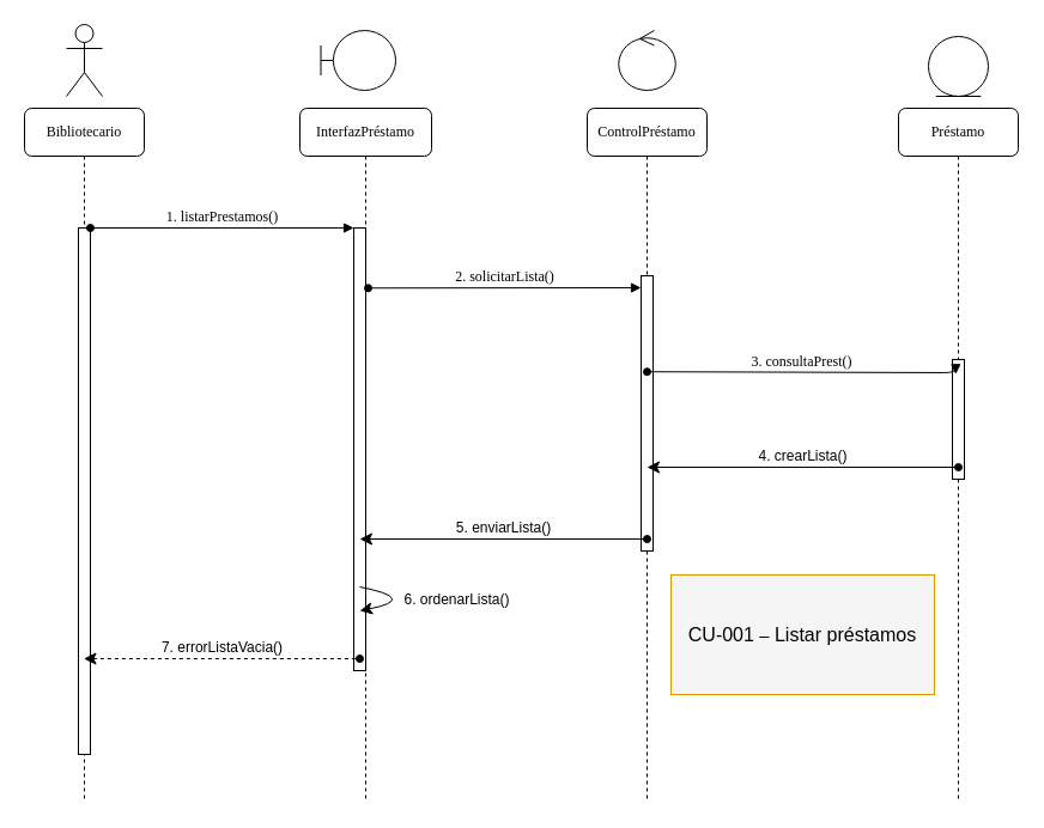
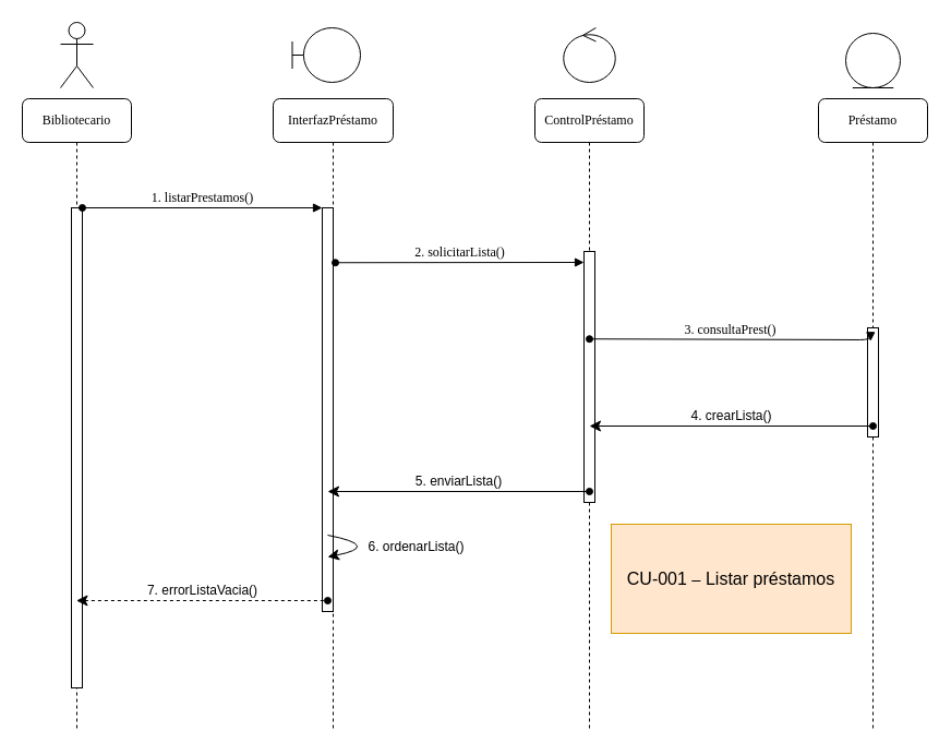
  <mxCell id="0" />
  <mxCell id="1" parent="0" />
- <mxCell id="2" value="&lt;font style=&quot;font-size: 16px;&quot;&gt;CU-001&amp;nbsp;&lt;span style=&quot;font-size:11.0pt;mso-bidi-font-size:12.0pt;&lt;br/&gt;line-height:150%;font-family:&amp;quot;Calibri&amp;quot;,sans-serif;mso-fareast-font-family:Calibri;&lt;br/&gt;mso-fareast-theme-font:minor-latin;mso-bidi-font-family:Arial;mso-ansi-language:&lt;br/&gt;ES-AR;mso-fareast-language:EN-US;mso-bidi-language:AR-SA&quot;&gt;–&lt;/span&gt;&amp;nbsp;Listar préstamos&lt;/font&gt;" style="rounded=0;whiteSpace=wrap;html=1;fillColor=#f5f5f5;strokeColor=#d79b00;" parent="1" vertex="1"><mxGeometry x="560" y="480" width="220" height="100" as="geometry" /></mxCell>
+ <mxCell id="2" value="&lt;font style=&quot;font-size: 16px;&quot;&gt;CU-001&amp;nbsp;&lt;span style=&quot;font-size:11.0pt;mso-bidi-font-size:12.0pt;&lt;br/&gt;line-height:150%;font-family:&amp;quot;Calibri&amp;quot;,sans-serif;mso-fareast-font-family:Calibri;&lt;br/&gt;mso-fareast-theme-font:minor-latin;mso-bidi-font-family:Arial;mso-ansi-language:&lt;br/&gt;ES-AR;mso-fareast-language:EN-US;mso-bidi-language:AR-SA&quot;&gt;–&lt;/span&gt;&amp;nbsp;Listar préstamos&lt;/font&gt;" style="rounded=0;whiteSpace=wrap;html=1;fillColor=#ffe6cc;strokeColor=#d79b00;" parent="1" vertex="1"><mxGeometry x="560" y="480" width="220" height="100" as="geometry" /></mxCell>
  <mxCell id="3" value="InterfazPréstamo" style="shape=umlLifeline;perimeter=lifelinePerimeter;whiteSpace=wrap;html=1;container=1;collapsible=0;recursiveResize=0;outlineConnect=0;rounded=1;shadow=0;comic=0;labelBackgroundColor=none;strokeWidth=1;fontFamily=Verdana;fontSize=12;align=center;" parent="1" vertex="1"><mxGeometry x="250" y="90" width="110" height="580" as="geometry" /></mxCell>
  <mxCell id="4" value="" style="html=1;points=[];perimeter=orthogonalPerimeter;rounded=0;shadow=0;comic=0;labelBackgroundColor=none;strokeWidth=1;fontFamily=Verdana;fontSize=12;align=center;" parent="3" vertex="1"><mxGeometry x="45" y="100" width="10" height="370" as="geometry" /></mxCell>
  <mxCell id="5" style="edgeStyle=none;curved=1;rounded=0;orthogonalLoop=1;jettySize=auto;html=1;fontSize=12;startSize=8;endSize=8;" parent="3" edge="1"><mxGeometry relative="1" as="geometry"><mxPoint x="50" y="400" as="sourcePoint" /><mxPoint x="50" y="420" as="targetPoint" /><Array as="points"><mxPoint x="100" y="410" /></Array></mxGeometry></mxCell>
  <mxCell id="6" value="6. ordenarLista()" style="edgeLabel;html=1;align=center;verticalAlign=middle;resizable=0;points=[];fontSize=12;" parent="5" vertex="1" connectable="0"><mxGeometry x="-0.447" y="-5" relative="1" as="geometry"><mxPoint x="54" as="offset" /></mxGeometry></mxCell>
  <mxCell id="7" value="ControlPréstamo" style="shape=umlLifeline;perimeter=lifelinePerimeter;whiteSpace=wrap;html=1;container=1;collapsible=0;recursiveResize=0;outlineConnect=0;rounded=1;shadow=0;comic=0;labelBackgroundColor=none;strokeWidth=1;fontFamily=Verdana;fontSize=12;align=center;" parent="1" vertex="1"><mxGeometry x="490" y="90" width="100" height="580" as="geometry" /></mxCell>
  <mxCell id="8" value="Préstamo" style="shape=umlLifeline;perimeter=lifelinePerimeter;whiteSpace=wrap;html=1;container=1;collapsible=0;recursiveResize=0;outlineConnect=0;rounded=1;shadow=0;comic=0;labelBackgroundColor=none;strokeWidth=1;fontFamily=Verdana;fontSize=12;align=center;" parent="1" vertex="1"><mxGeometry x="750" y="90" width="100" height="580" as="geometry" /></mxCell>
  <mxCell id="9" value="" style="html=1;points=[];perimeter=orthogonalPerimeter;rounded=0;shadow=0;comic=0;labelBackgroundColor=none;strokeWidth=1;fontFamily=Verdana;fontSize=12;align=center;" parent="8" vertex="1"><mxGeometry x="-215" y="140" width="10" height="230" as="geometry" /></mxCell>
  <mxCell id="10" value="" style="html=1;points=[];perimeter=orthogonalPerimeter;rounded=0;shadow=0;comic=0;labelBackgroundColor=none;strokeWidth=1;fontFamily=Verdana;fontSize=12;align=center;" parent="8" vertex="1"><mxGeometry x="45" y="210" width="10" height="100" as="geometry" /></mxCell>
  <mxCell id="11" value="4. crearLista()" style="html=1;verticalAlign=bottom;startArrow=classic;startFill=1;endArrow=oval;startSize=8;curved=0;rounded=0;fontSize=12;endFill=1;" parent="8" edge="1"><mxGeometry width="60" relative="1" as="geometry"><mxPoint x="-210" y="300" as="sourcePoint" /><mxPoint x="50" y="300" as="targetPoint" /><mxPoint as="offset" /></mxGeometry></mxCell>
  <mxCell id="12" value="Bibliotecario" style="shape=umlLifeline;perimeter=lifelinePerimeter;whiteSpace=wrap;html=1;container=1;collapsible=0;recursiveResize=0;outlineConnect=0;rounded=1;shadow=0;comic=0;labelBackgroundColor=none;strokeWidth=1;fontFamily=Verdana;fontSize=12;align=center;" parent="1" vertex="1"><mxGeometry x="20" y="90" width="100" height="580" as="geometry" /></mxCell>
  <mxCell id="13" value="" style="html=1;points=[];perimeter=orthogonalPerimeter;rounded=0;shadow=0;comic=0;labelBackgroundColor=none;strokeWidth=1;fontFamily=Verdana;fontSize=12;align=center;" parent="12" vertex="1"><mxGeometry x="45" y="100" width="10" height="440" as="geometry" /></mxCell>
  <mxCell id="14" value="1. listarPrestamos()" style="html=1;verticalAlign=bottom;endArrow=block;entryX=0;entryY=0;labelBackgroundColor=none;fontFamily=Verdana;fontSize=12;edgeStyle=elbowEdgeStyle;elbow=vertical;startArrow=oval;startFill=1;" parent="1" source="13" target="4" edge="1"><mxGeometry relative="1" as="geometry"><mxPoint x="140" y="200" as="sourcePoint" /></mxGeometry></mxCell>
  <mxCell id="15" value="&lt;div&gt;&lt;br&gt;&lt;/div&gt;" style="shape=umlActor;verticalLabelPosition=bottom;verticalAlign=top;html=1;" parent="1" vertex="1"><mxGeometry x="55" y="20" width="30" height="60" as="geometry" /></mxCell>
  <mxCell id="16" value="" style="ellipse;shape=umlEntity;whiteSpace=wrap;html=1;" parent="1" vertex="1"><mxGeometry x="775" y="30" width="50" height="50" as="geometry" /></mxCell>
  <mxCell id="17" value="" style="shape=umlBoundary;whiteSpace=wrap;html=1;" parent="1" vertex="1"><mxGeometry x="267.5" y="25" width="62.5" height="50" as="geometry" /></mxCell>
  <mxCell id="18" value="" style="ellipse;shape=umlControl;whiteSpace=wrap;html=1;" parent="1" vertex="1"><mxGeometry x="516.25" y="25" width="47.5" height="50" as="geometry" /></mxCell>
  <mxCell id="19" value="7. errorListaVacia()" style="html=1;verticalAlign=bottom;startArrow=classic;startFill=1;endArrow=oval;startSize=8;curved=0;rounded=0;fontSize=12;endFill=1;dashed=1;" parent="1" source="12" edge="1"><mxGeometry width="60" relative="1" as="geometry"><mxPoint x="530" y="550" as="sourcePoint" /><mxPoint x="300" y="550" as="targetPoint" /><mxPoint as="offset" /></mxGeometry></mxCell>
  <mxCell id="20" value="2. solicitarLista()" style="html=1;verticalAlign=bottom;endArrow=block;labelBackgroundColor=none;fontFamily=Verdana;fontSize=12;edgeStyle=elbowEdgeStyle;elbow=vertical;startArrow=oval;startFill=1;" parent="1" target="9" edge="1"><mxGeometry relative="1" as="geometry"><mxPoint x="307" y="240.25" as="sourcePoint" /><mxPoint x="532.08" y="240.21" as="targetPoint" /></mxGeometry></mxCell>
  <mxCell id="21" value="3. consultaPrest()" style="html=1;verticalAlign=bottom;endArrow=block;entryX=0.277;entryY=0.123;labelBackgroundColor=none;fontFamily=Verdana;fontSize=12;edgeStyle=elbowEdgeStyle;elbow=vertical;startArrow=oval;startFill=1;entryDx=0;entryDy=0;entryPerimeter=0;" parent="1" target="10" edge="1"><mxGeometry x="-0.002" relative="1" as="geometry"><mxPoint x="540" y="310.2" as="sourcePoint" /><mxPoint x="770" y="310" as="targetPoint" /><mxPoint as="offset" /></mxGeometry></mxCell>
  <mxCell id="22" value="5. enviarLista()" style="html=1;verticalAlign=bottom;startArrow=classic;startFill=1;endArrow=oval;startSize=8;curved=0;rounded=0;fontSize=12;endFill=1;" parent="1" edge="1"><mxGeometry width="60" relative="1" as="geometry"><mxPoint x="300" y="450" as="sourcePoint" /><mxPoint x="540" y="450" as="targetPoint" /><mxPoint as="offset" /></mxGeometry></mxCell>
